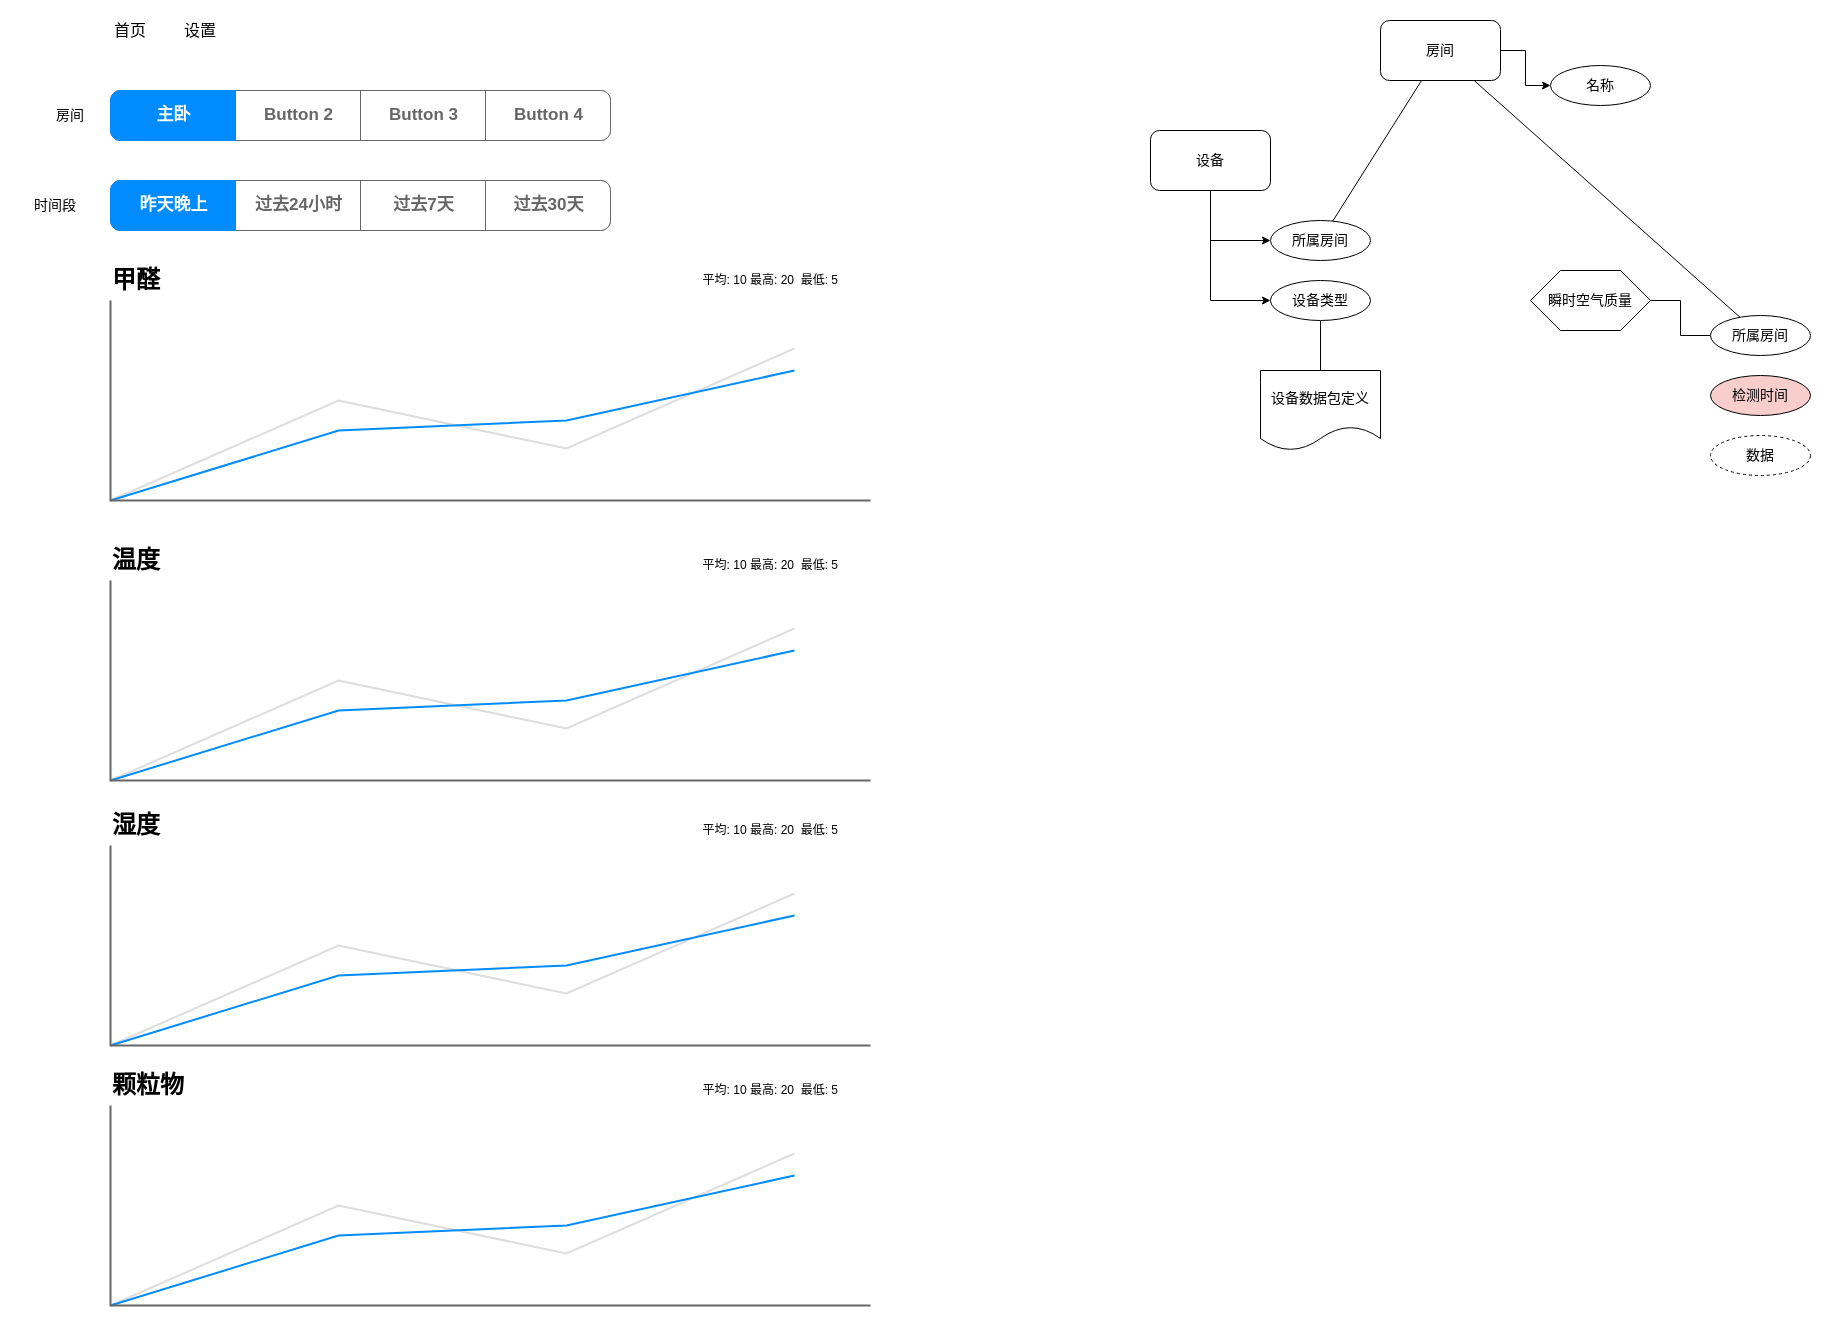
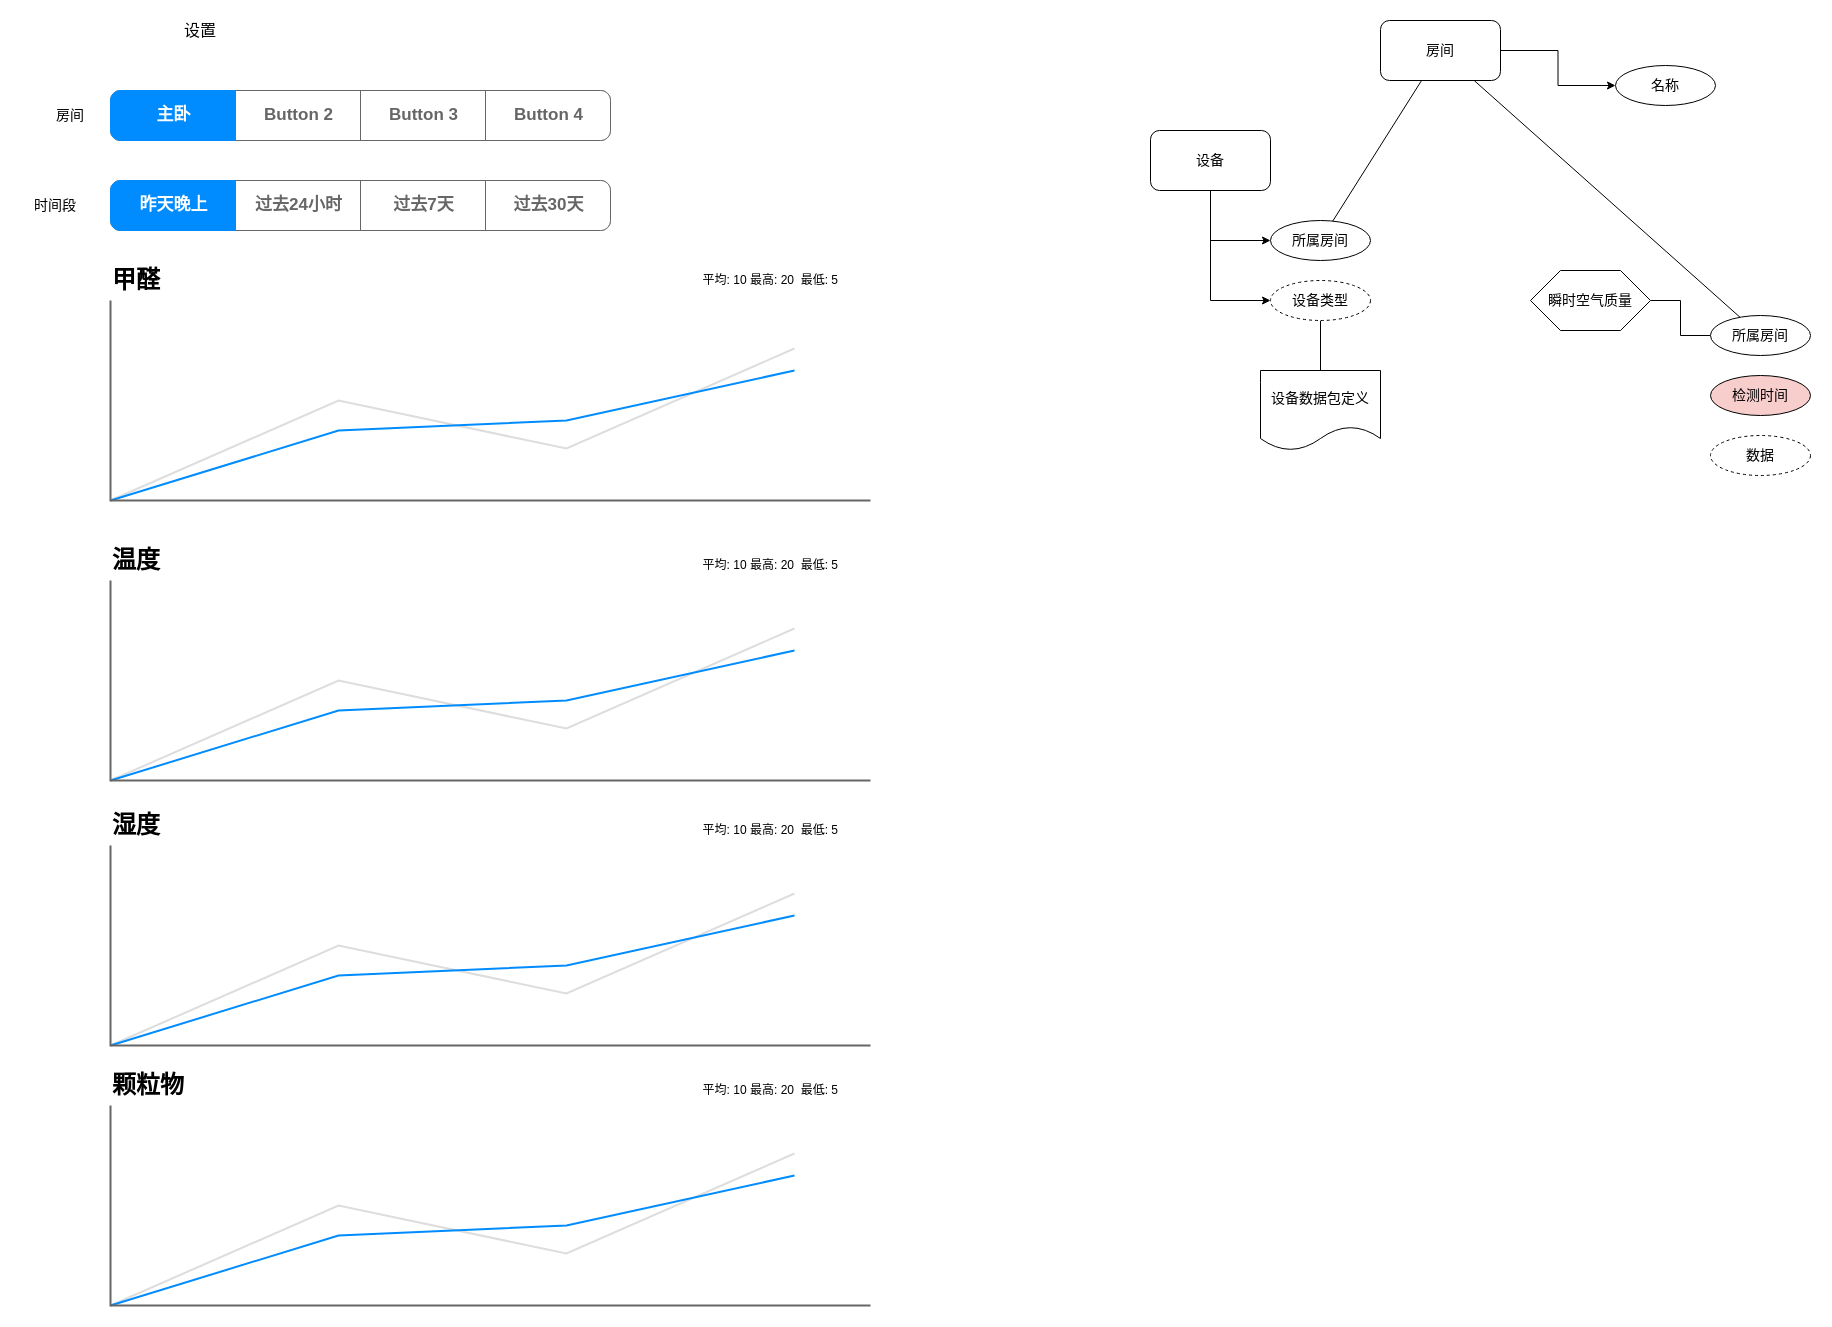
  <mxCell id="0" />
  <mxCell id="1" parent="0" />
  <mxCell id="2" value="" style="verticalLabelPosition=bottom;shadow=0;dashed=0;align=center;html=1;verticalAlign=top;strokeWidth=1;shape=mxgraph.mockup.graphics.lineChart;strokeColor=none;strokeColor2=#666666;strokeColor3=#008cff;strokeColor4=#dddddd;" vertex="1" parent="1"><mxGeometry x="110" y="300" width="760" height="200" as="geometry" /></mxCell>
  <mxCell id="3" value="" style="strokeWidth=1;shadow=0;dashed=0;align=center;html=1;shape=mxgraph.mockup.rrect;rSize=10;fillColor=#ffffff;strokeColor=#666666;" vertex="1" parent="1"><mxGeometry x="110" y="180" width="500" height="50" as="geometry" /></mxCell>
  <mxCell id="4" value="过去24小时" style="strokeColor=inherit;fillColor=inherit;gradientColor=inherit;strokeWidth=1;shadow=0;dashed=0;align=center;html=1;shape=mxgraph.mockup.rrect;rSize=0;fontSize=17;fontColor=#666666;fontStyle=1;resizeHeight=1;" vertex="1" parent="3"><mxGeometry width="125" height="50" relative="1" as="geometry"><mxPoint x="125" as="offset" /></mxGeometry></mxCell>
  <mxCell id="5" value="过去7天" style="strokeColor=inherit;fillColor=inherit;gradientColor=inherit;strokeWidth=1;shadow=0;dashed=0;align=center;html=1;shape=mxgraph.mockup.rrect;rSize=0;fontSize=17;fontColor=#666666;fontStyle=1;resizeHeight=1;" vertex="1" parent="3"><mxGeometry width="125" height="50" relative="1" as="geometry"><mxPoint x="250" as="offset" /></mxGeometry></mxCell>
  <mxCell id="6" value="过去30天" style="strokeColor=inherit;fillColor=inherit;gradientColor=inherit;strokeWidth=1;shadow=0;dashed=0;align=center;html=1;shape=mxgraph.mockup.rightButton;rSize=10;fontSize=17;fontColor=#666666;fontStyle=1;resizeHeight=1;" vertex="1" parent="3"><mxGeometry x="1" width="125" height="50" relative="1" as="geometry"><mxPoint x="-125" as="offset" /></mxGeometry></mxCell>
  <mxCell id="7" value="昨天晚上" style="strokeWidth=1;shadow=0;dashed=0;align=center;html=1;shape=mxgraph.mockup.leftButton;rSize=10;fontSize=17;fontColor=#ffffff;fontStyle=1;fillColor=#008cff;strokeColor=#008cff;resizeHeight=1;" vertex="1" parent="3"><mxGeometry width="125" height="50" relative="1" as="geometry" /></mxCell>
  <mxCell id="8" value="甲醛" style="text;strokeColor=none;fillColor=none;html=1;fontSize=24;fontStyle=1;verticalAlign=middle;align=left;" vertex="1" parent="1"><mxGeometry x="110" y="265" width="60" height="30" as="geometry" /></mxCell>
  <mxCell id="9" value="温度" style="text;strokeColor=none;fillColor=none;html=1;fontSize=24;fontStyle=1;verticalAlign=middle;align=left;" vertex="1" parent="1"><mxGeometry x="110" y="545" width="100" height="30" as="geometry" /></mxCell>
  <mxCell id="10" value="" style="verticalLabelPosition=bottom;shadow=0;dashed=0;align=center;html=1;verticalAlign=top;strokeWidth=1;shape=mxgraph.mockup.graphics.lineChart;strokeColor=none;strokeColor2=#666666;strokeColor3=#008cff;strokeColor4=#dddddd;" vertex="1" parent="1"><mxGeometry x="110" y="580" width="760" height="200" as="geometry" /></mxCell>
  <mxCell id="11" value="湿度" style="text;strokeColor=none;fillColor=none;html=1;fontSize=24;fontStyle=1;verticalAlign=middle;align=left;" vertex="1" parent="1"><mxGeometry x="110" y="810" width="100" height="30" as="geometry" /></mxCell>
  <mxCell id="12" value="" style="verticalLabelPosition=bottom;shadow=0;dashed=0;align=center;html=1;verticalAlign=top;strokeWidth=1;shape=mxgraph.mockup.graphics.lineChart;strokeColor=none;strokeColor2=#666666;strokeColor3=#008cff;strokeColor4=#dddddd;" vertex="1" parent="1"><mxGeometry x="110" y="845" width="760" height="200" as="geometry" /></mxCell>
  <mxCell id="13" value="颗粒物" style="text;strokeColor=none;fillColor=none;html=1;fontSize=24;fontStyle=1;verticalAlign=middle;align=left;" vertex="1" parent="1"><mxGeometry x="110" y="1070" width="100" height="30" as="geometry" /></mxCell>
  <mxCell id="14" value="" style="verticalLabelPosition=bottom;shadow=0;dashed=0;align=center;html=1;verticalAlign=top;strokeWidth=1;shape=mxgraph.mockup.graphics.lineChart;strokeColor=none;strokeColor2=#666666;strokeColor3=#008cff;strokeColor4=#dddddd;" vertex="1" parent="1"><mxGeometry x="110" y="1105" width="760" height="200" as="geometry" /></mxCell>
  <mxCell id="15" value="平均: 10 最高: 20&amp;nbsp; 最低: 5" style="text;html=1;strokeColor=none;fillColor=none;align=right;verticalAlign=middle;whiteSpace=wrap;rounded=0;" vertex="1" parent="1"><mxGeometry x="590" y="270" width="250" height="20" as="geometry" /></mxCell>
  <mxCell id="16" value="平均: 10 最高: 20&amp;nbsp; 最低: 5" style="text;html=1;strokeColor=none;fillColor=none;align=right;verticalAlign=middle;whiteSpace=wrap;rounded=0;" vertex="1" parent="1"><mxGeometry x="590" y="555" width="250" height="20" as="geometry" /></mxCell>
  <mxCell id="17" value="平均: 10 最高: 20&amp;nbsp; 最低: 5" style="text;html=1;strokeColor=none;fillColor=none;align=right;verticalAlign=middle;whiteSpace=wrap;rounded=0;" vertex="1" parent="1"><mxGeometry x="590" y="820" width="250" height="20" as="geometry" /></mxCell>
  <mxCell id="18" value="平均: 10 最高: 20&amp;nbsp; 最低: 5" style="text;html=1;strokeColor=none;fillColor=none;align=right;verticalAlign=middle;whiteSpace=wrap;rounded=0;" vertex="1" parent="1"><mxGeometry x="590" y="1080" width="250" height="20" as="geometry" /></mxCell>
  <mxCell id="19" value="" style="strokeWidth=1;shadow=0;dashed=0;align=center;html=1;shape=mxgraph.mockup.rrect;rSize=10;fillColor=#ffffff;strokeColor=#666666;" vertex="1" parent="1"><mxGeometry x="110" y="90" width="500" height="50" as="geometry" /></mxCell>
  <mxCell id="20" value="Button 2" style="strokeColor=inherit;fillColor=inherit;gradientColor=inherit;strokeWidth=1;shadow=0;dashed=0;align=center;html=1;shape=mxgraph.mockup.rrect;rSize=0;fontSize=17;fontColor=#666666;fontStyle=1;resizeHeight=1;" vertex="1" parent="19"><mxGeometry width="125" height="50" relative="1" as="geometry"><mxPoint x="125" as="offset" /></mxGeometry></mxCell>
  <mxCell id="21" value="Button 3" style="strokeColor=inherit;fillColor=inherit;gradientColor=inherit;strokeWidth=1;shadow=0;dashed=0;align=center;html=1;shape=mxgraph.mockup.rrect;rSize=0;fontSize=17;fontColor=#666666;fontStyle=1;resizeHeight=1;" vertex="1" parent="19"><mxGeometry width="125" height="50" relative="1" as="geometry"><mxPoint x="250" as="offset" /></mxGeometry></mxCell>
  <mxCell id="22" value="Button 4" style="strokeColor=inherit;fillColor=inherit;gradientColor=inherit;strokeWidth=1;shadow=0;dashed=0;align=center;html=1;shape=mxgraph.mockup.rightButton;rSize=10;fontSize=17;fontColor=#666666;fontStyle=1;resizeHeight=1;" vertex="1" parent="19"><mxGeometry x="1" width="125" height="50" relative="1" as="geometry"><mxPoint x="-125" as="offset" /></mxGeometry></mxCell>
  <mxCell id="23" value="主卧" style="strokeWidth=1;shadow=0;dashed=0;align=center;html=1;shape=mxgraph.mockup.leftButton;rSize=10;fontSize=17;fontColor=#ffffff;fontStyle=1;fillColor=#008cff;strokeColor=#008cff;resizeHeight=1;" vertex="1" parent="19"><mxGeometry width="125" height="50" relative="1" as="geometry" /></mxCell>
  <mxCell id="24" value="房间" style="text;html=1;strokeColor=none;fillColor=none;align=center;verticalAlign=middle;whiteSpace=wrap;rounded=0;fontSize=14;" vertex="1" parent="1"><mxGeometry x="50" y="105" width="40" height="20" as="geometry" /></mxCell>
  <mxCell id="25" value="时间段" style="text;html=1;strokeColor=none;fillColor=none;align=center;verticalAlign=middle;whiteSpace=wrap;rounded=0;fontSize=14;" vertex="1" parent="1"><mxGeometry x="20" y="195" width="70" height="20" as="geometry" /></mxCell>
  <mxCell id="26" style="edgeStyle=orthogonalEdgeStyle;rounded=0;orthogonalLoop=1;jettySize=auto;html=1;entryX=0;entryY=0.5;entryDx=0;entryDy=0;fontSize=14;elbow=vertical;" edge="1" parent="1" source="27" target="28"><mxGeometry relative="1" as="geometry" /></mxCell>
  <mxCell id="27" value="房间" style="rounded=1;whiteSpace=wrap;html=1;fontSize=14;align=center;" vertex="1" parent="1"><mxGeometry x="1380" y="20" width="120" height="60" as="geometry" /></mxCell>
- <mxCell id="28" value="名称" style="ellipse;whiteSpace=wrap;html=1;align=center;fontSize=14;" vertex="1" parent="1"><mxGeometry x="1550" y="65" width="100" height="40" as="geometry" /></mxCell>
+ <mxCell id="28" value="名称" style="ellipse;whiteSpace=wrap;html=1;align=center;fontSize=14;" vertex="1" parent="1"><mxGeometry x="1615" y="65" width="100" height="40" as="geometry" /></mxCell>
  <mxCell id="29" style="edgeStyle=orthogonalEdgeStyle;rounded=0;orthogonalLoop=1;jettySize=auto;html=1;fontSize=14;elbow=vertical;entryX=0;entryY=0.5;entryDx=0;entryDy=0;" edge="1" parent="1" source="31" target="33"><mxGeometry relative="1" as="geometry" /></mxCell>
  <mxCell id="30" style="edgeStyle=orthogonalEdgeStyle;rounded=0;orthogonalLoop=1;jettySize=auto;html=1;fontSize=14;elbow=vertical;entryX=0;entryY=0.5;entryDx=0;entryDy=0;" edge="1" parent="1" source="31" target="35"><mxGeometry relative="1" as="geometry" /></mxCell>
  <mxCell id="31" value="设备" style="rounded=1;whiteSpace=wrap;html=1;fontSize=14;align=center;" vertex="1" parent="1"><mxGeometry x="1150" y="130" width="120" height="60" as="geometry" /></mxCell>
  <mxCell id="32" style="edgeStyle=none;rounded=0;orthogonalLoop=1;jettySize=auto;html=1;endArrow=none;endFill=0;fontSize=14;" edge="1" parent="1" source="33" target="27"><mxGeometry relative="1" as="geometry" /></mxCell>
  <mxCell id="33" value="所属房间" style="ellipse;whiteSpace=wrap;html=1;align=center;fontSize=14;" vertex="1" parent="1"><mxGeometry x="1270" y="220" width="100" height="40" as="geometry" /></mxCell>
  <mxCell id="34" style="rounded=0;orthogonalLoop=1;jettySize=auto;html=1;fontSize=14;endArrow=none;endFill=0;" edge="1" parent="1" source="35" target="36"><mxGeometry relative="1" as="geometry"><mxPoint x="1710.406" y="522.543" as="sourcePoint" /></mxGeometry></mxCell>
- <mxCell id="35" value="设备类型" style="ellipse;whiteSpace=wrap;html=1;align=center;fontSize=14;" vertex="1" parent="1"><mxGeometry x="1270" y="280" width="100" height="40" as="geometry" /></mxCell>
+ <mxCell id="35" value="设备类型" style="ellipse;whiteSpace=wrap;html=1;align=center;fontSize=14;dashed=1;" vertex="1" parent="1"><mxGeometry x="1270" y="280" width="100" height="40" as="geometry" /></mxCell>
  <mxCell id="36" value="设备数据包定义" style="shape=document;whiteSpace=wrap;html=1;boundedLbl=1;fontSize=14;align=center;" vertex="1" parent="1"><mxGeometry x="1260" y="370" width="120" height="80" as="geometry" /></mxCell>
  <mxCell id="37" style="edgeStyle=orthogonalEdgeStyle;rounded=0;orthogonalLoop=1;jettySize=auto;html=1;entryX=0;entryY=0.5;entryDx=0;entryDy=0;endArrow=none;endFill=0;strokeColor=#000000;fontSize=14;" edge="1" parent="1" source="38" target="40"><mxGeometry relative="1" as="geometry" /></mxCell>
  <mxCell id="38" value="瞬时空气质量" style="shape=hexagon;perimeter=hexagonPerimeter2;whiteSpace=wrap;html=1;fontFamily=Helvetica;fontSize=14;fontColor=#000000;align=center;strokeColor=#000000;fillColor=#ffffff;" vertex="1" parent="1"><mxGeometry x="1530" y="270" width="120" height="60" as="geometry" /></mxCell>
  <mxCell id="39" style="rounded=0;orthogonalLoop=1;jettySize=auto;html=1;endArrow=none;endFill=0;strokeColor=#000000;fontSize=14;" edge="1" parent="1" source="40" target="27"><mxGeometry relative="1" as="geometry" /></mxCell>
  <mxCell id="40" value="所属房间" style="ellipse;whiteSpace=wrap;html=1;align=center;fontSize=14;" vertex="1" parent="1"><mxGeometry x="1710" y="315" width="100" height="40" as="geometry" /></mxCell>
  <mxCell id="41" value="检测时间" style="ellipse;whiteSpace=wrap;html=1;align=center;fontSize=14;fillColor=#f8cecc;" vertex="1" parent="1"><mxGeometry x="1710" y="375" width="100" height="40" as="geometry" /></mxCell>
  <mxCell id="42" value="数据" style="ellipse;whiteSpace=wrap;html=1;align=center;fontSize=14;dashed=1;" vertex="1" parent="1"><mxGeometry x="1710" y="435" width="100" height="40" as="geometry" /></mxCell>
- <mxCell id="43" value="首页" style="text;html=1;strokeColor=none;fillColor=none;align=center;verticalAlign=middle;whiteSpace=wrap;rounded=0;fontSize=16;" vertex="1" parent="1"><mxGeometry x="110" y="20" width="40" height="20" as="geometry" /></mxCell>
  <mxCell id="44" value="设置" style="text;html=1;strokeColor=none;fillColor=none;align=center;verticalAlign=middle;whiteSpace=wrap;rounded=0;fontSize=16;" vertex="1" parent="1"><mxGeometry x="180" y="20" width="40" height="20" as="geometry" /></mxCell>
